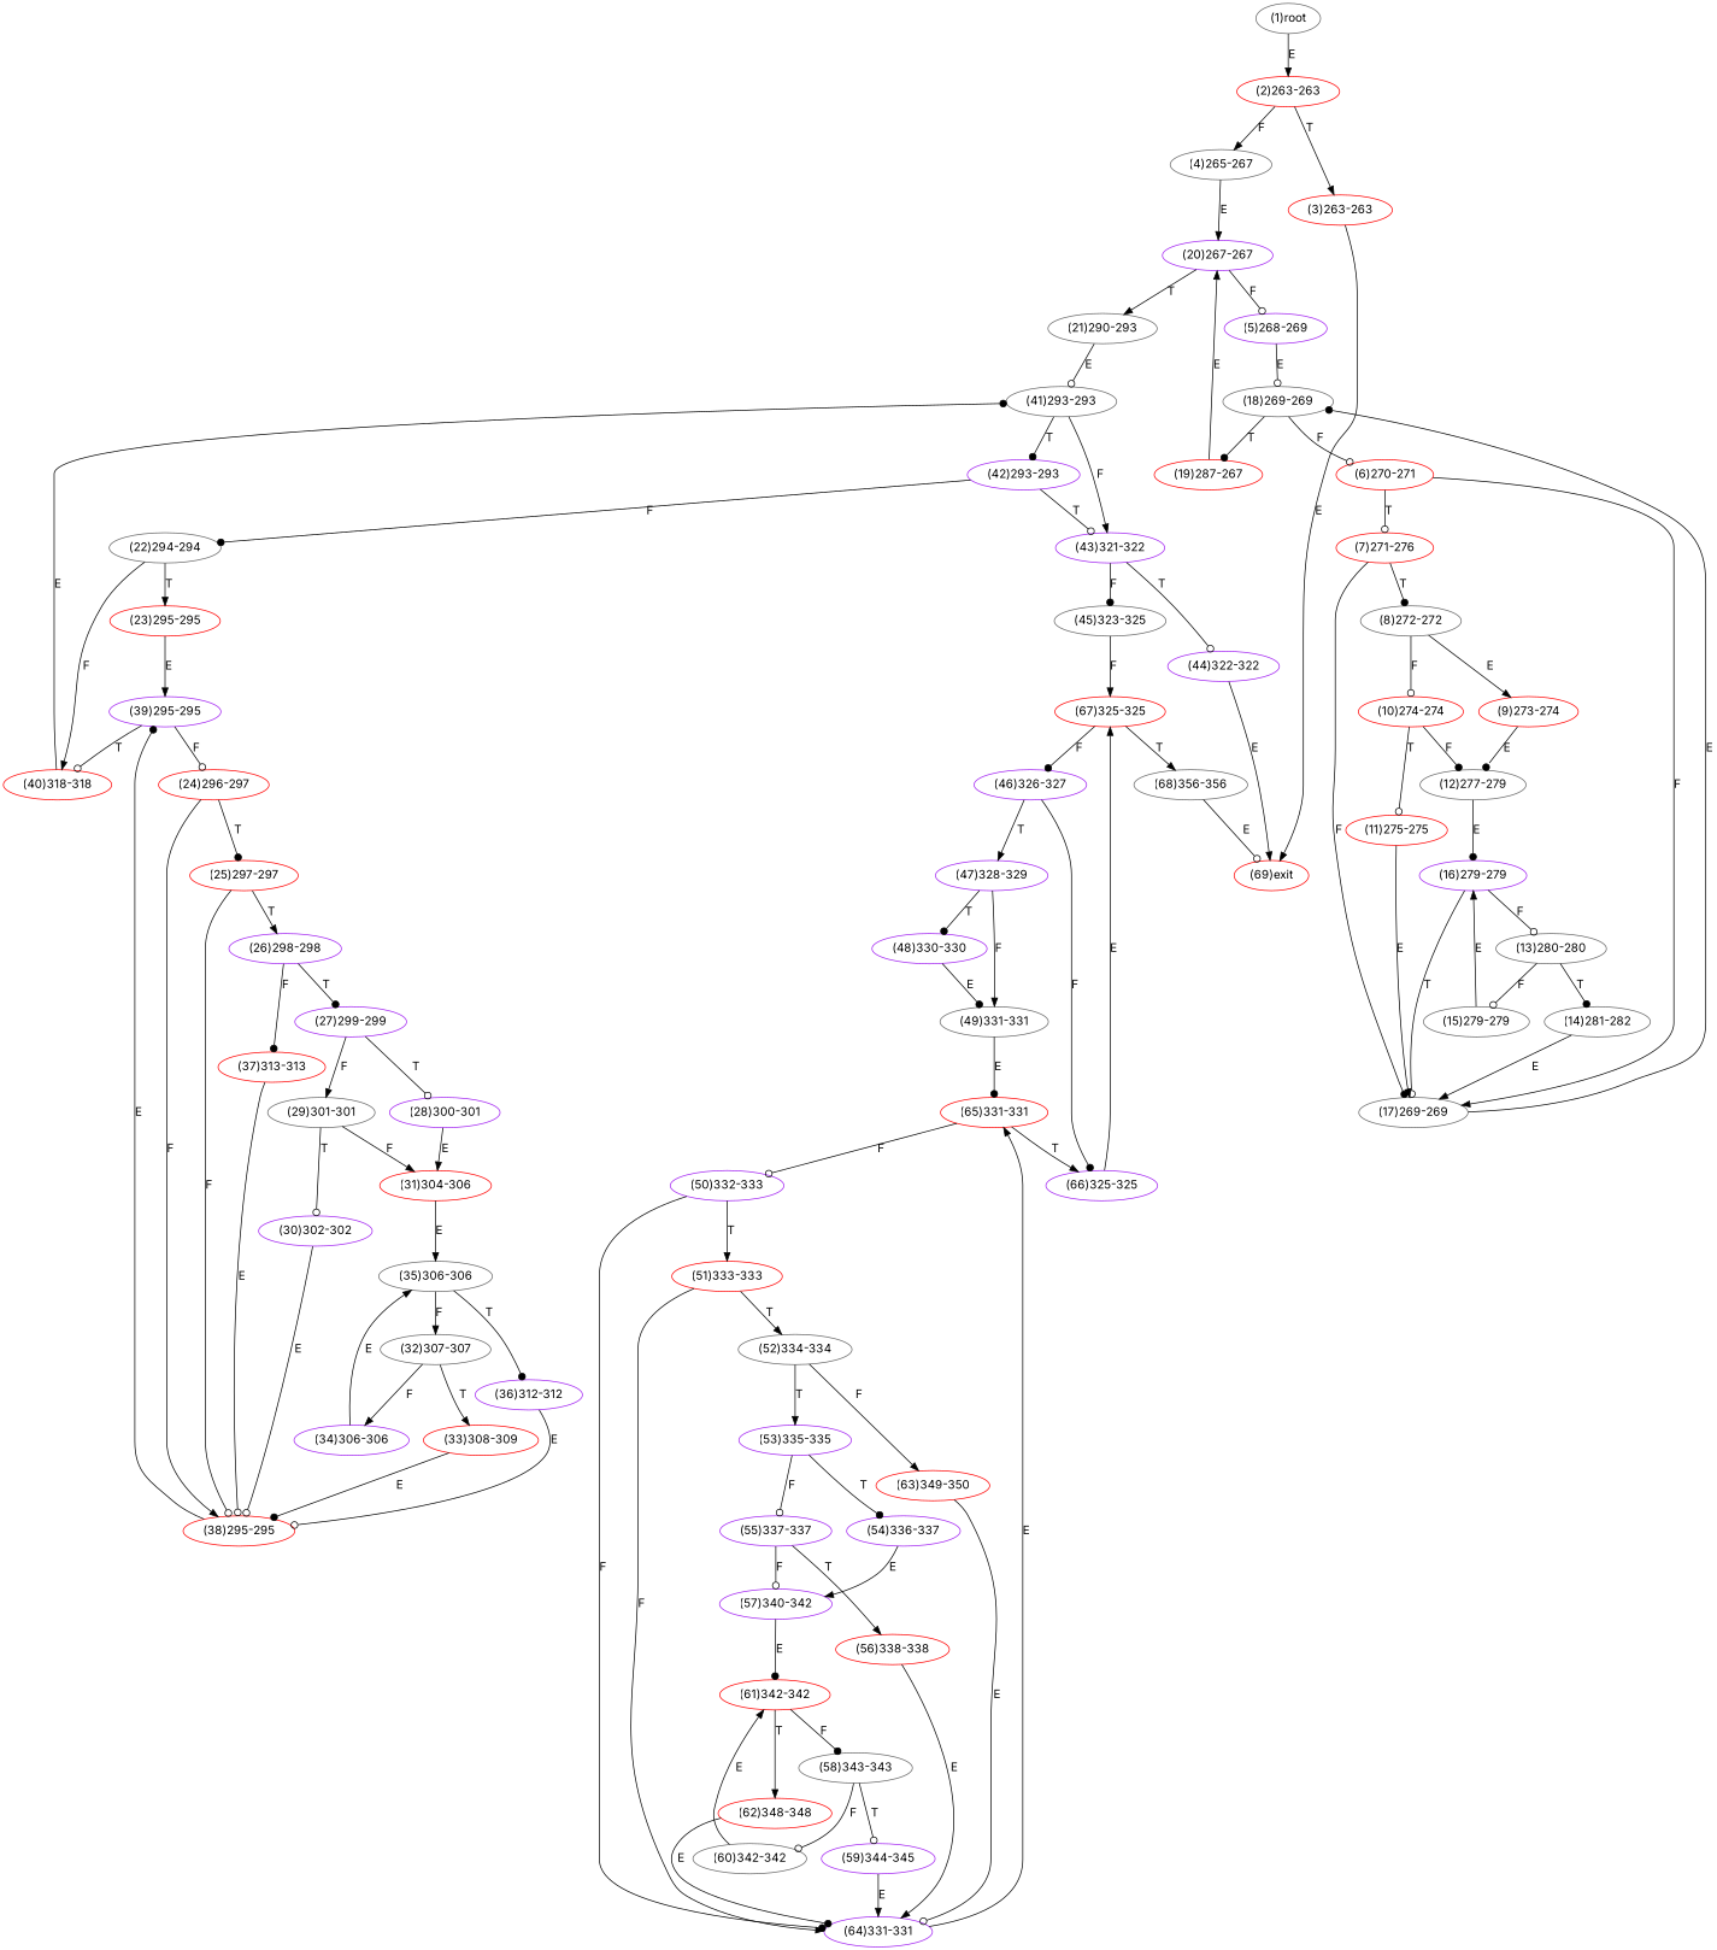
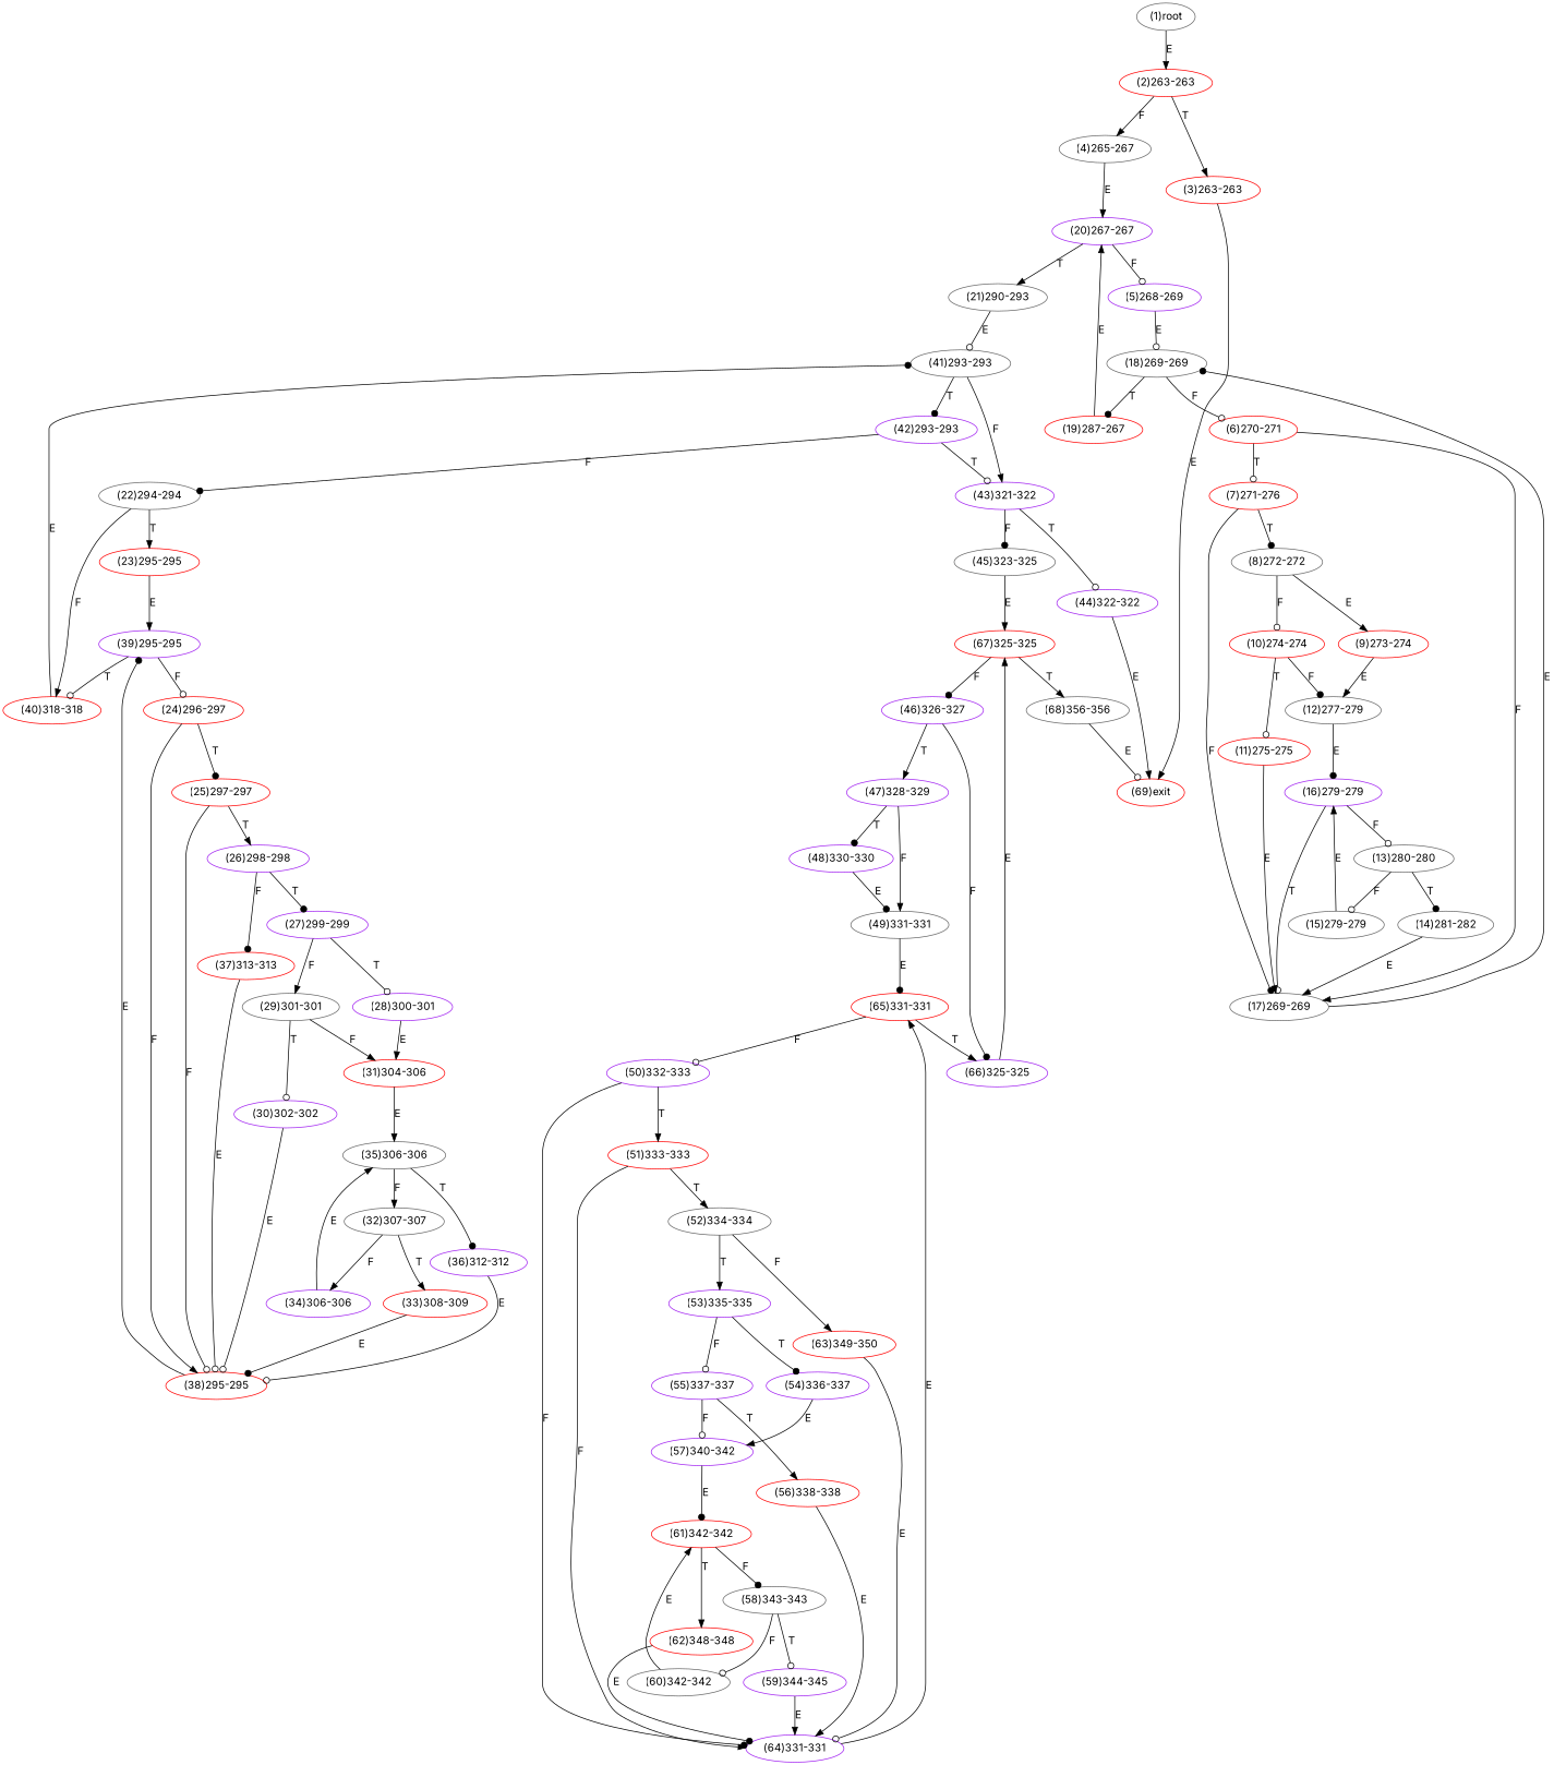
  digraph {
    fontname=Inter
    node [color=red fontname=Inter]
    edge [arrowhead=normal fontname=Inter]
    n1 [color=gray40 label="(1)root"]
    n2 [label="(2)263-263"]
    n3 [label="(3)263-263"]
    n4 [color=gray40 label="(4)265-267"]
    n5 [label="(69)exit"]
    n6 [color=purple label="(20)267-267"]
    n7 [color=purple label="(5)268-269"]
    n8 [color=gray40 label="(21)290-293"]
    n9 [color=gray40 label="(18)269-269"]
    n10 [label="(6)270-271"]
    n11 [label="(19)287-267"]
    n12 [label="(7)271-276"]
    n13 [color=gray40 label="(17)269-269"]
    n14 [color=gray40 label="(8)272-272"]
    n15 [label="(9)273-274"]
    n16 [label="(10)274-274"]
    n17 [color=gray40 label="(12)277-279"]
    n18 [label="(11)275-275"]
    n19 [color=purple label="(16)279-279"]
    n20 [color=gray40 label="(13)280-280"]
    n21 [color=gray40 label="(14)281-282"]
    n22 [color=gray40 label="(15)279-279"]
    n23 [color=gray40 label="(41)293-293"]
    n24 [color=purple label="(42)293-293"]
    n25 [color=purple label="(43)321-322"]
    n26 [label="(23)295-295"]
    n27 [color=purple label="(39)295-295"]
    n28 [label="(40)318-318"]
    n29 [label="(24)296-297"]
    n30 [color=gray40 label="(22)294-294"]
    n31 [label="(25)297-297"]
    n32 [color=purple label="(26)298-298"]
    n33 [label="(38)295-295"]
    n34 [color=purple label="(27)299-299"]
    n35 [label="(37)313-313"]
    n36 [color=gray40 label="(29)301-301"]
    n37 [color=purple label="(28)300-301"]
    n38 [label="(31)304-306"]
    n39 [color=purple label="(30)302-302"]
    n40 [color=gray40 label="(35)306-306"]
    n41 [color=gray40 label="(32)307-307"]
    n42 [color=purple label="(36)312-312"]
    n43 [color=purple label="(34)306-306"]
    n44 [label="(33)308-309"]
    n45 [color=purple label="(44)322-322"]
    n46 [color=gray40 label="(45)323-325"]
    n47 [label="(67)325-325"]
    n48 [color=purple label="(46)326-327"]
    n49 [color=purple label="(47)328-329"]
    n50 [color=purple label="(66)325-325"]
    n51 [color=gray40 label="(49)331-331"]
    n52 [color=purple label="(48)330-330"]
    n53 [label="(65)331-331"]
    n54 [color=gray40 label="(68)356-356"]
    n55 [label="(51)333-333"]
    n56 [color=gray40 label="(52)334-334"]
    n57 [color=purple label="(64)331-331"]
    n58 [color=purple label="(53)335-335"]
    n59 [label="(63)349-350"]
    n60 [color=purple label="(50)332-333"]
    n61 [color=purple label="(55)337-337"]
    n62 [color=purple label="(57)340-342"]
    n63 [label="(56)338-338"]
    n64 [label="(61)342-342"]
    n65 [color=purple label="(54)336-337"]
    n66 [color=purple label="(59)344-345"]
    n67 [color=gray40 label="(58)343-343"]
    n68 [color=gray40 label="(60)342-342"]
    n69 [label="(62)348-348"]
    n1 -> n2 [label=E]
    n2 -> n3 [label=T]
    n2 -> n4 [label=F]
    n3 -> n5 [label=E]
    n4 -> n6 [label=E]
    n6 -> n7 [arrowhead=odot label=F]
    n6 -> n8 [label=T]
    n7 -> n9 [arrowhead=odot label=E]
    n8 -> n23 [arrowhead=odot label=E]
    n9 -> n10 [arrowhead=odot label=F]
    n9 -> n11 [arrowhead=dot label=T]
    n10 -> n12 [arrowhead=odot label=T]
    n10 -> n13 [label=F]
    n11 -> n6 [label=E]
    n12 -> n13 [arrowhead=dot label=F]
    n12 -> n14 [arrowhead=dot label=T]
    n13 -> n9 [arrowhead=dot label=E]
    n14 -> n15 [label=E]
    n14 -> n16 [arrowhead=odot label=F]
-   n15 -> n17 [arrowhead=dot label=E]
+   n15 -> n17 [label=E]
    n16 -> n17 [arrowhead=dot label=F]
    n16 -> n18 [arrowhead=odot label=T]
    n17 -> n19 [arrowhead=dot label=E]
    n18 -> n13 [label=E]
    n19 -> n13 [arrowhead=odot label=T]
    n19 -> n20 [arrowhead=odot label=F]
    n20 -> n21 [arrowhead=dot label=T]
    n20 -> n22 [arrowhead=odot label=F]
    n21 -> n13 [label=E]
    n22 -> n19 [label=E]
    n23 -> n24 [arrowhead=dot label=T]
    n23 -> n25 [label=F]
    n24 -> n25 [arrowhead=odot label=T]
    n24 -> n30 [arrowhead=dot label=F]
    n25 -> n45 [arrowhead=odot label=T]
    n25 -> n46 [arrowhead=dot label=F]
    n26 -> n27 [label=E]
    n27 -> n28 [arrowhead=odot label=T]
    n27 -> n29 [arrowhead=odot label=F]
    n28 -> n23 [arrowhead=dot label=E]
    n29 -> n31 [arrowhead=dot label=T]
    n29 -> n33 [label=F]
    n30 -> n26 [label=T]
    n30 -> n28 [label=F]
    n31 -> n32 [label=T]
    n31 -> n33 [arrowhead=odot label=F]
    n32 -> n34 [arrowhead=dot label=T]
    n32 -> n35 [arrowhead=dot label=F]
    n33 -> n27 [arrowhead=dot label=E]
    n34 -> n36 [label=F]
    n34 -> n37 [arrowhead=odot label=T]
    n35 -> n33 [arrowhead=odot label=E]
    n36 -> n38 [label=F]
    n36 -> n39 [arrowhead=odot label=T]
    n37 -> n38 [label=E]
    n38 -> n40 [label=E]
    n39 -> n33 [arrowhead=odot label=E]
    n40 -> n41 [label=F]
    n40 -> n42 [arrowhead=dot label=T]
    n41 -> n43 [label=F]
    n41 -> n44 [label=T]
    n42 -> n33 [arrowhead=odot label=E]
    n43 -> n40 [label=E]
    n44 -> n33 [arrowhead=dot label=E]
    n45 -> n5 [label=E]
-   n46 -> n47 [label=F]
+   n46 -> n47 [label=E]
    n47 -> n48 [arrowhead=dot label=F]
    n47 -> n54 [label=T]
    n48 -> n49 [label=T]
    n48 -> n50 [arrowhead=dot label=F]
    n49 -> n51 [label=F]
    n49 -> n52 [arrowhead=dot label=T]
    n50 -> n47 [label=E]
    n51 -> n53 [arrowhead=dot label=E]
    n52 -> n51 [arrowhead=dot label=E]
    n53 -> n50 [label=T]
    n53 -> n60 [arrowhead=odot label=F]
    n54 -> n5 [arrowhead=odot label=E]
    n55 -> n56 [label=T]
    n55 -> n57 [label=F]
    n56 -> n58 [label=T]
    n56 -> n59 [label=F]
    n57 -> n53 [label=E]
    n58 -> n61 [arrowhead=odot label=F]
    n58 -> n65 [arrowhead=dot label=T]
    n59 -> n57 [arrowhead=odot label=E]
    n60 -> n55 [label=T]
    n60 -> n57 [arrowhead=dot label=F]
    n61 -> n62 [arrowhead=odot label=F]
    n61 -> n63 [label=T]
    n62 -> n64 [arrowhead=dot label=E]
    n63 -> n57 [label=E]
    n64 -> n67 [arrowhead=dot label=F]
    n64 -> n69 [label=T]
    n65 -> n62 [label=E]
    n66 -> n57 [label=E]
    n67 -> n66 [arrowhead=odot label=T]
    n67 -> n68 [arrowhead=odot label=F]
    n68 -> n64 [label=E]
    n69 -> n57 [arrowhead=dot label=E]
  }
